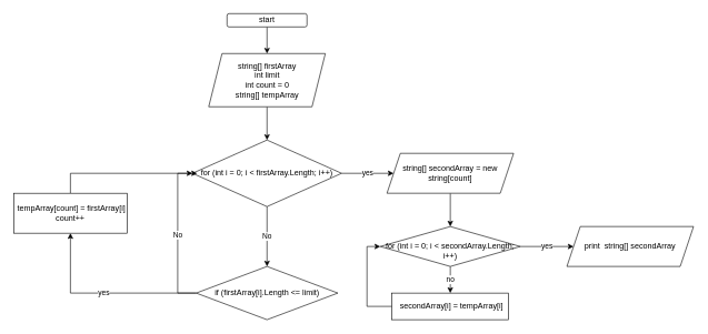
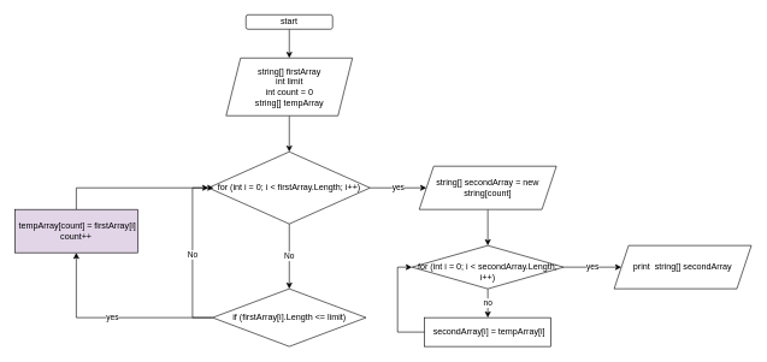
  <mxCell id="0" />
  <mxCell id="1" parent="0" />
  <mxCell id="2" style="edgeStyle=orthogonalEdgeStyle;rounded=0;orthogonalLoop=1;jettySize=auto;html=1;" edge="1" parent="1" source="3" target="5"><mxGeometry relative="1" as="geometry" /></mxCell>
  <mxCell id="3" value="start" style="rounded=1;whiteSpace=wrap;html=1;" vertex="1" parent="1"><mxGeometry x="340" y="20" width="120" height="20" as="geometry" /></mxCell>
  <mxCell id="4" style="edgeStyle=orthogonalEdgeStyle;rounded=0;orthogonalLoop=1;jettySize=auto;html=1;" edge="1" parent="1" source="5" target="8"><mxGeometry relative="1" as="geometry" /></mxCell>
  <mxCell id="5" value="string[] firstArray&lt;br&gt;int limit&lt;br&gt;int count = 0&lt;br&gt;string[] tempArray" style="shape=parallelogram;perimeter=parallelogramPerimeter;whiteSpace=wrap;html=1;fixedSize=1;" vertex="1" parent="1"><mxGeometry x="312.5" y="80" width="175" height="80" as="geometry" /></mxCell>
  <mxCell id="6" value="No" style="edgeStyle=orthogonalEdgeStyle;rounded=0;orthogonalLoop=1;jettySize=auto;html=1;entryX=0.5;entryY=0;entryDx=0;entryDy=0;" edge="1" parent="1" source="8" target="11"><mxGeometry relative="1" as="geometry" /></mxCell>
  <mxCell id="7" value="yes" style="edgeStyle=orthogonalEdgeStyle;rounded=0;orthogonalLoop=1;jettySize=auto;html=1;" edge="1" parent="1" source="8" target="15"><mxGeometry relative="1" as="geometry" /></mxCell>
  <mxCell id="8" value="for (int i = 0; i &amp;lt; firstArray.Length; i++)" style="rhombus;whiteSpace=wrap;html=1;" vertex="1" parent="1"><mxGeometry x="288.13" y="210" width="223.75" height="100" as="geometry" /></mxCell>
  <mxCell id="9" value="No" style="edgeStyle=orthogonalEdgeStyle;rounded=0;orthogonalLoop=1;jettySize=auto;html=1;entryX=0;entryY=0.5;entryDx=0;entryDy=0;" edge="1" parent="1" source="11" target="8"><mxGeometry relative="1" as="geometry"><Array as="points"><mxPoint x="266" y="440" /><mxPoint x="266" y="260" /></Array></mxGeometry></mxCell>
  <mxCell id="10" value="yes" style="edgeStyle=orthogonalEdgeStyle;rounded=0;orthogonalLoop=1;jettySize=auto;html=1;entryX=0.5;entryY=1;entryDx=0;entryDy=0;" edge="1" parent="1" source="11" target="13"><mxGeometry relative="1" as="geometry" /></mxCell>
  <mxCell id="11" value="if (firstArray[i].Length &amp;lt;= limit)" style="rhombus;whiteSpace=wrap;html=1;" vertex="1" parent="1"><mxGeometry x="293.75" y="400" width="212.5" height="80" as="geometry" /></mxCell>
  <mxCell id="12" style="edgeStyle=orthogonalEdgeStyle;rounded=0;orthogonalLoop=1;jettySize=auto;html=1;entryX=0.031;entryY=0.5;entryDx=0;entryDy=0;entryPerimeter=0;" edge="1" parent="1" source="13" target="8"><mxGeometry relative="1" as="geometry"><Array as="points"><mxPoint x="105" y="260" /></Array></mxGeometry></mxCell>
- <mxCell id="13" value="&lt;div&gt;&amp;nbsp;tempArray[count] = firstArray[i]&lt;/div&gt;&lt;div&gt;&lt;span style=&quot;background-color: initial;&quot;&gt;count++&lt;/span&gt;&lt;/div&gt;" style="rounded=0;whiteSpace=wrap;html=1;" vertex="1" parent="1"><mxGeometry x="20" y="290" width="170" height="60" as="geometry" /></mxCell>
+ <mxCell id="13" value="&lt;div&gt;&amp;nbsp;tempArray[count] = firstArray[i]&lt;/div&gt;&lt;div&gt;&lt;span style=&quot;background-color: initial;&quot;&gt;count++&lt;/span&gt;&lt;/div&gt;" style="rounded=0;whiteSpace=wrap;html=1;fillColor=#e1d5e7;" vertex="1" parent="1"><mxGeometry x="20" y="290" width="170" height="60" as="geometry" /></mxCell>
  <mxCell id="14" style="edgeStyle=orthogonalEdgeStyle;rounded=0;orthogonalLoop=1;jettySize=auto;html=1;" edge="1" parent="1" source="15" target="18"><mxGeometry relative="1" as="geometry" /></mxCell>
  <mxCell id="15" value="string[] secondArray = new string[count]" style="shape=parallelogram;perimeter=parallelogramPerimeter;whiteSpace=wrap;html=1;fixedSize=1;" vertex="1" parent="1"><mxGeometry x="580" y="230" width="190" height="60" as="geometry" /></mxCell>
  <mxCell id="16" value="no" style="edgeStyle=orthogonalEdgeStyle;rounded=0;orthogonalLoop=1;jettySize=auto;html=1;entryX=0.5;entryY=0;entryDx=0;entryDy=0;" edge="1" parent="1" source="18" target="20"><mxGeometry relative="1" as="geometry" /></mxCell>
  <mxCell id="17" value="yes" style="edgeStyle=orthogonalEdgeStyle;rounded=0;orthogonalLoop=1;jettySize=auto;html=1;entryX=0;entryY=0.5;entryDx=0;entryDy=0;" edge="1" parent="1" source="18" target="21"><mxGeometry relative="1" as="geometry" /></mxCell>
  <mxCell id="18" value="&lt;br&gt;for (int i = 0; i &amp;lt; secondArray.Length; i++)" style="rhombus;whiteSpace=wrap;html=1;" vertex="1" parent="1"><mxGeometry x="570" y="340" width="210" height="60" as="geometry" /></mxCell>
  <mxCell id="19" style="edgeStyle=orthogonalEdgeStyle;rounded=0;orthogonalLoop=1;jettySize=auto;html=1;entryX=0;entryY=0.5;entryDx=0;entryDy=0;" edge="1" parent="1" source="20" target="18"><mxGeometry relative="1" as="geometry"><Array as="points"><mxPoint x="550" y="460" /><mxPoint x="550" y="370" /></Array></mxGeometry></mxCell>
  <mxCell id="20" value="&amp;nbsp;secondArray[i] = tempArray[i]" style="rounded=0;whiteSpace=wrap;html=1;" vertex="1" parent="1"><mxGeometry x="587.5" y="440" width="175" height="40" as="geometry" /></mxCell>
  <mxCell id="21" value="print&amp;nbsp;&amp;nbsp;string[] secondArray" style="shape=parallelogram;perimeter=parallelogramPerimeter;whiteSpace=wrap;html=1;fixedSize=1;" vertex="1" parent="1"><mxGeometry x="850" y="340" width="190" height="60" as="geometry" /></mxCell>
